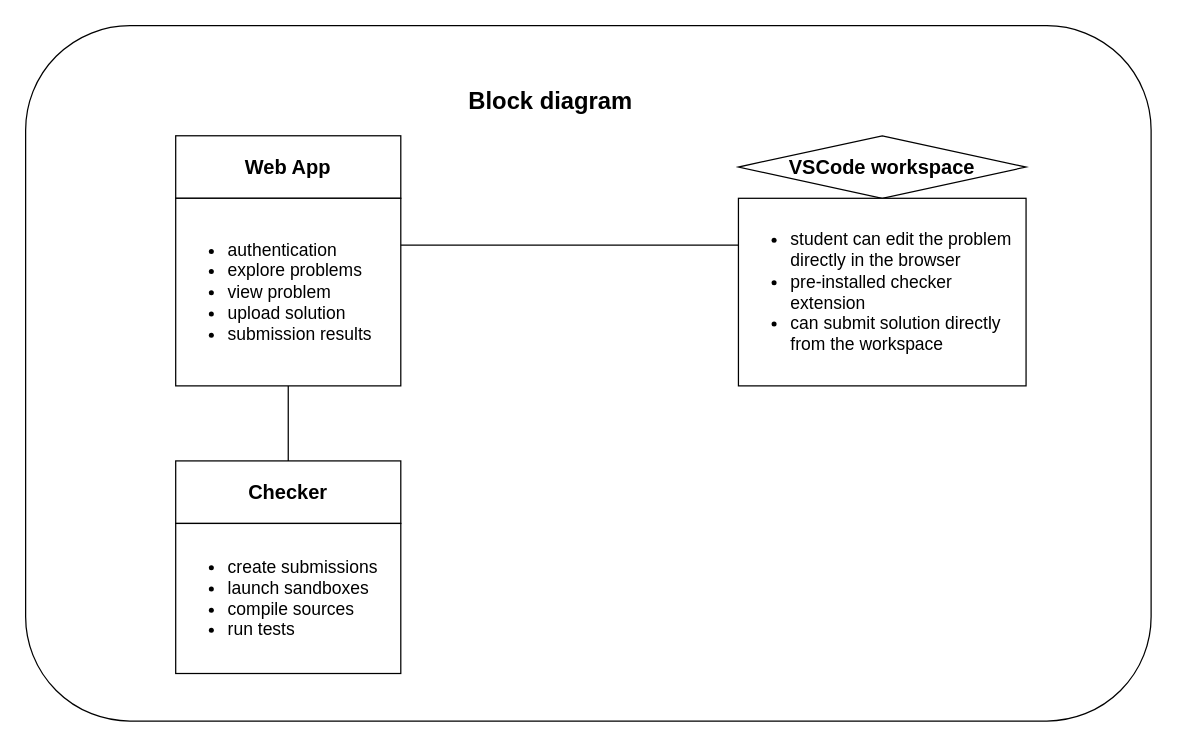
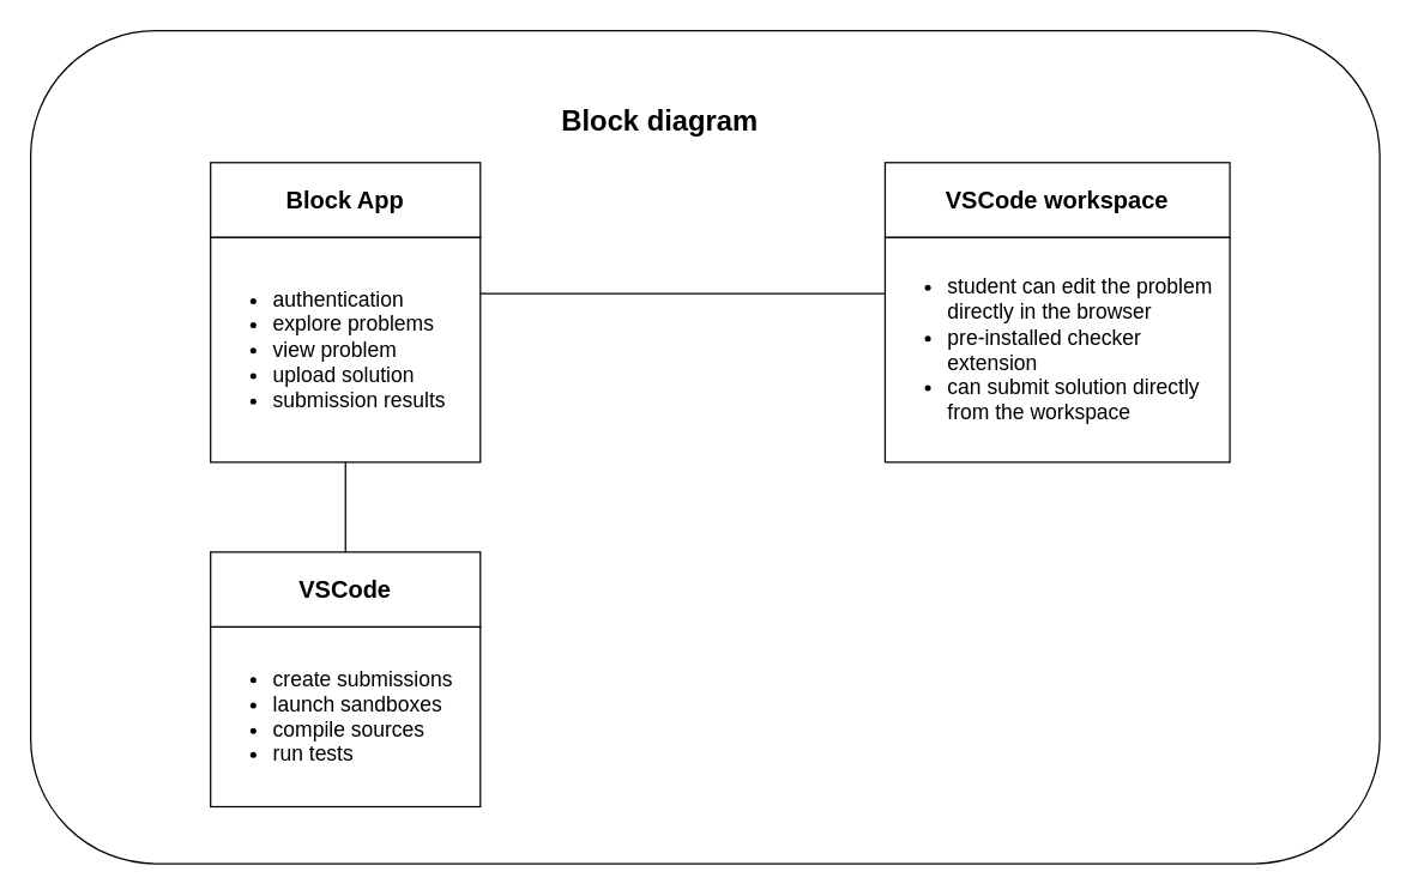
  <mxCell id="0" />
  <mxCell id="1" parent="0" />
  <mxCell id="2" value="" style="rounded=1;whiteSpace=wrap;html=1;" parent="1" vertex="1"><mxGeometry x="20" y="20" width="900" height="556" as="geometry" /></mxCell>
  <mxCell id="3" value="Block diagram" style="text;html=1;strokeColor=none;fillColor=none;align=center;verticalAlign=middle;whiteSpace=wrap;rounded=0;fontSize=19;fontStyle=1" parent="1" vertex="1"><mxGeometry x="360" y="66" width="160" height="30" as="geometry" /></mxCell>
- <mxCell id="4" value="Web App" style="rounded=0;whiteSpace=wrap;html=1;align=center;fontStyle=1;fontSize=16;" parent="1" vertex="1"><mxGeometry x="140" y="108" width="180" height="50" as="geometry" /></mxCell>
+ <mxCell id="4" value="Block App" style="rounded=0;whiteSpace=wrap;html=1;align=center;fontStyle=1;fontSize=16;" parent="1" vertex="1"><mxGeometry x="140" y="108" width="180" height="50" as="geometry" /></mxCell>
  <mxCell id="5" value="&lt;ul style=&quot;font-size: 14px;&quot;&gt;&lt;li&gt;authentication&lt;/li&gt;&lt;li&gt;explore problems&lt;/li&gt;&lt;li&gt;view problem&lt;/li&gt;&lt;li&gt;upload solution&lt;/li&gt;&lt;li style=&quot;border-color: var(--border-color);&quot;&gt;submission results&lt;/li&gt;&lt;/ul&gt;" style="rounded=0;whiteSpace=wrap;html=1;fontSize=16;align=left;" parent="1" vertex="1"><mxGeometry x="140" y="158" width="180" height="150" as="geometry" /></mxCell>
- <mxCell id="6" value="VSCode workspace" style="rhombus;whiteSpace=wrap;html=1;align=center;fontStyle=1;fontSize=16;" parent="1" vertex="1"><mxGeometry x="590" y="108" width="230" height="50" as="geometry" /></mxCell>
+ <mxCell id="6" value="VSCode workspace" style="rounded=0;whiteSpace=wrap;html=1;align=center;fontStyle=1;fontSize=16;" parent="1" vertex="1"><mxGeometry x="590" y="108" width="230" height="50" as="geometry" /></mxCell>
  <mxCell id="7" value="&lt;ul style=&quot;font-size: 14px;&quot;&gt;&lt;li&gt;student can edit the problem directly in the browser&lt;/li&gt;&lt;li&gt;pre-installed checker extension&lt;/li&gt;&lt;li&gt;can submit solution directly from the workspace&lt;/li&gt;&lt;/ul&gt;" style="rounded=0;whiteSpace=wrap;html=1;fontSize=16;align=left;" parent="1" vertex="1"><mxGeometry x="590" y="158" width="230" height="150" as="geometry" /></mxCell>
- <mxCell id="8" value="Checker" style="rounded=0;whiteSpace=wrap;html=1;align=center;fontStyle=1;fontSize=16;" parent="1" vertex="1"><mxGeometry x="140" y="368" width="180" height="50" as="geometry" /></mxCell>
+ <mxCell id="8" value="VSCode" style="rounded=0;whiteSpace=wrap;html=1;align=center;fontStyle=1;fontSize=16;" parent="1" vertex="1"><mxGeometry x="140" y="368" width="180" height="50" as="geometry" /></mxCell>
  <mxCell id="9" value="" style="endArrow=none;html=1;fontSize=14;exitX=1;exitY=0.25;exitDx=0;exitDy=0;entryX=0;entryY=0.25;entryDx=0;entryDy=0;" parent="1" source="5" target="7" edge="1"><mxGeometry width="50" height="50" relative="1" as="geometry"><mxPoint x="490" y="258" as="sourcePoint" /><mxPoint x="540" y="208" as="targetPoint" /></mxGeometry></mxCell>
  <mxCell id="10" value="" style="endArrow=none;html=1;fontSize=14;exitX=0.5;exitY=0;exitDx=0;exitDy=0;entryX=0.5;entryY=1;entryDx=0;entryDy=0;" parent="1" source="8" target="5" edge="1"><mxGeometry width="50" height="50" relative="1" as="geometry"><mxPoint x="490" y="258" as="sourcePoint" /><mxPoint x="540" y="208" as="targetPoint" /></mxGeometry></mxCell>
  <mxCell id="11" value="&lt;ul style=&quot;font-size: 14px;&quot;&gt;&lt;li&gt;create submissions&lt;/li&gt;&lt;li&gt;launch sandboxes&lt;/li&gt;&lt;li&gt;compile sources&lt;/li&gt;&lt;li&gt;run tests&lt;/li&gt;&lt;/ul&gt;" style="rounded=0;whiteSpace=wrap;html=1;fontSize=16;align=left;" vertex="1" parent="1"><mxGeometry x="140" y="418" width="180" height="120" as="geometry" /></mxCell>
